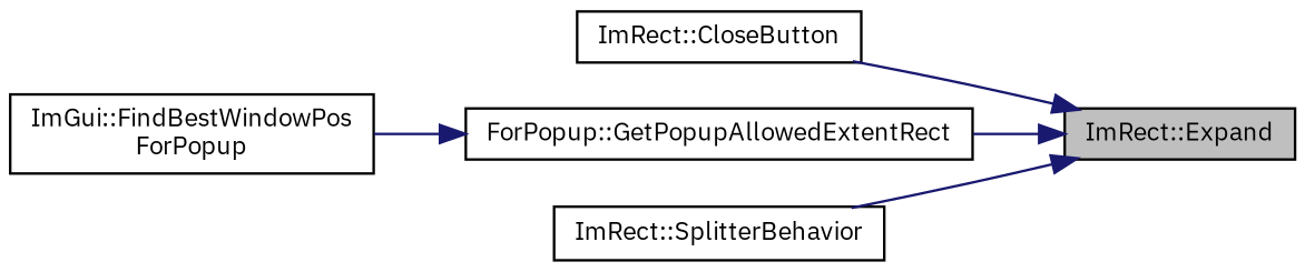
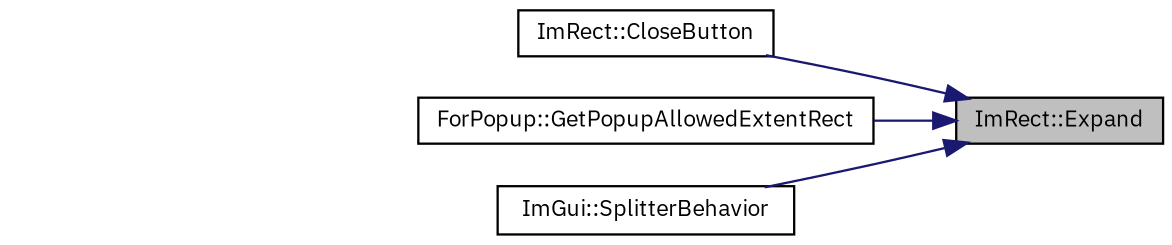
  digraph {
    fontname="IBM Plex Sans"
    rankdir=RL
    node [color=black fillcolor=white fontname="IBM Plex Sans" fontsize=10 shape=record style=filled]
    edge [color=midnightblue dir=back fontname="IBM Plex Sans" fontsize=10 labelfontname=Helvetica labelfontsize=10 style=solid]
    n1 [fillcolor=grey75 fontcolor=black height=0.2 label="ImRect::Expand" width=0.4]
    n2 [height=0.2 label="ImRect::CloseButton" width=0.4]
    n3 [height=0.2 label="ForPopup::GetPopupAllowedExtentRect" width=0.4]
-   n4 [height=0.2 label="ImRect::SplitterBehavior" width=0.4]
-   n5 [height=0.2 label="ImGui::FindBestWindowPos\lForPopup" width=0.4]
+   n4 [height=0.2 label="ImGui::SplitterBehavior" width=0.4]
    n1 -> n2
    n1 -> n3
    n1 -> n4
-   n3 -> n5
  }
